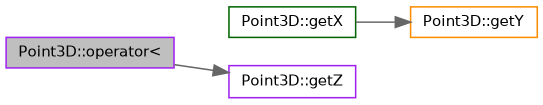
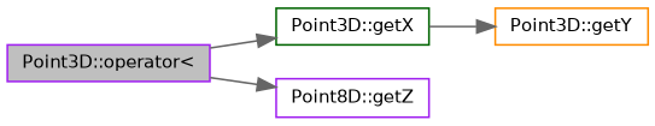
  digraph {
    rankdir=LR
    node [color=purple fillcolor=white fontname=Helvetica fontsize=10 shape=record style=filled]
    edge [color=gray40 fontname=Helvetica fontsize=10 labelfontname=Helvetica labelfontsize=10 style=solid]
    n1 [fillcolor=grey75 fontcolor=black height=0.2 label="Point3D::operator\<" width=0.4]
    n2 [color=darkgreen height=0.2 label="Point3D::getX" width=0.4]
-   n3 [height=0.2 label="Point3D::getZ" width=0.4]
+   n3 [height=0.2 label="Point8D::getZ" width=0.4]
    n4 [color=darkorange height=0.2 label="Point3D::getY" width=0.4]
+   n1 -> n2
    n1 -> n3
    n2 -> n4
  }
